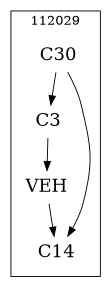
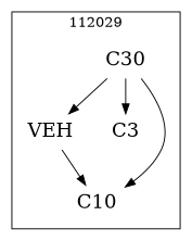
  strict digraph {
    node [fontsize=20 shape=plaintext]
    n1 [label=VEH]
    n2 [label=C3]
-   n3 [label=C14]
+   n3 [label=C10]
    n4 [label=C30]
    subgraph cluster_1 {
      label=112029
      labeldoc=t
      n1
      n2
      n3
      n4
    }
    n1 -> n3
-   n2 -> n1
+   n4 -> n1
    n4 -> n2
    n4 -> n3
  }
